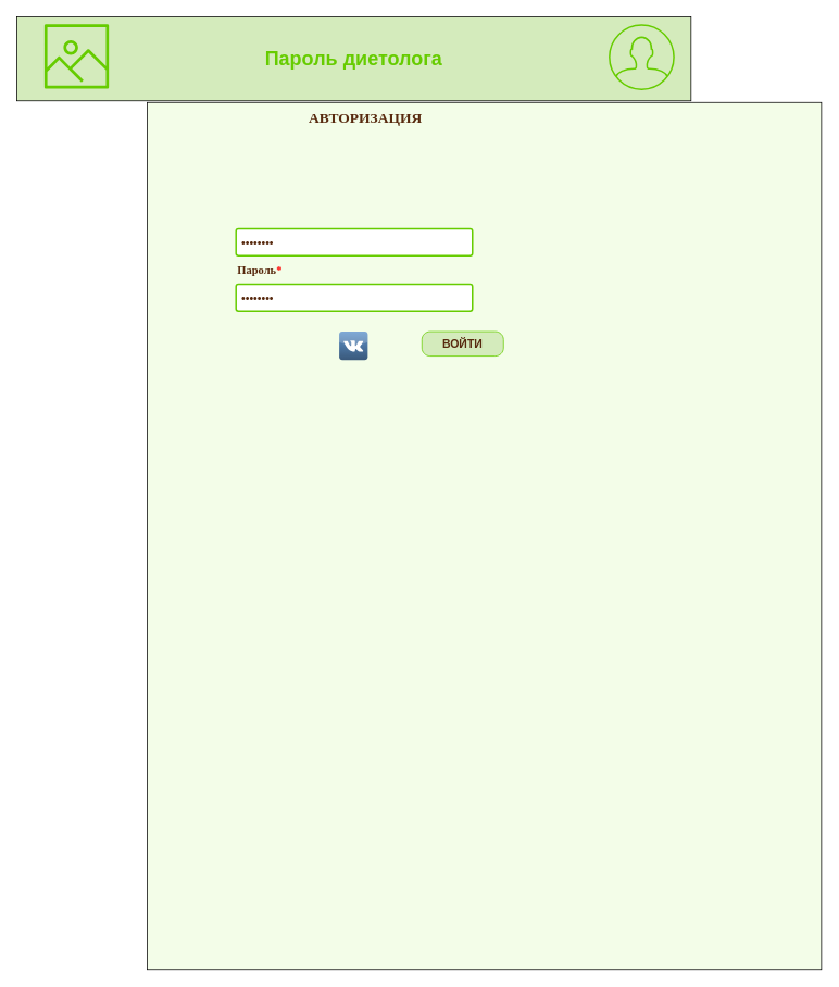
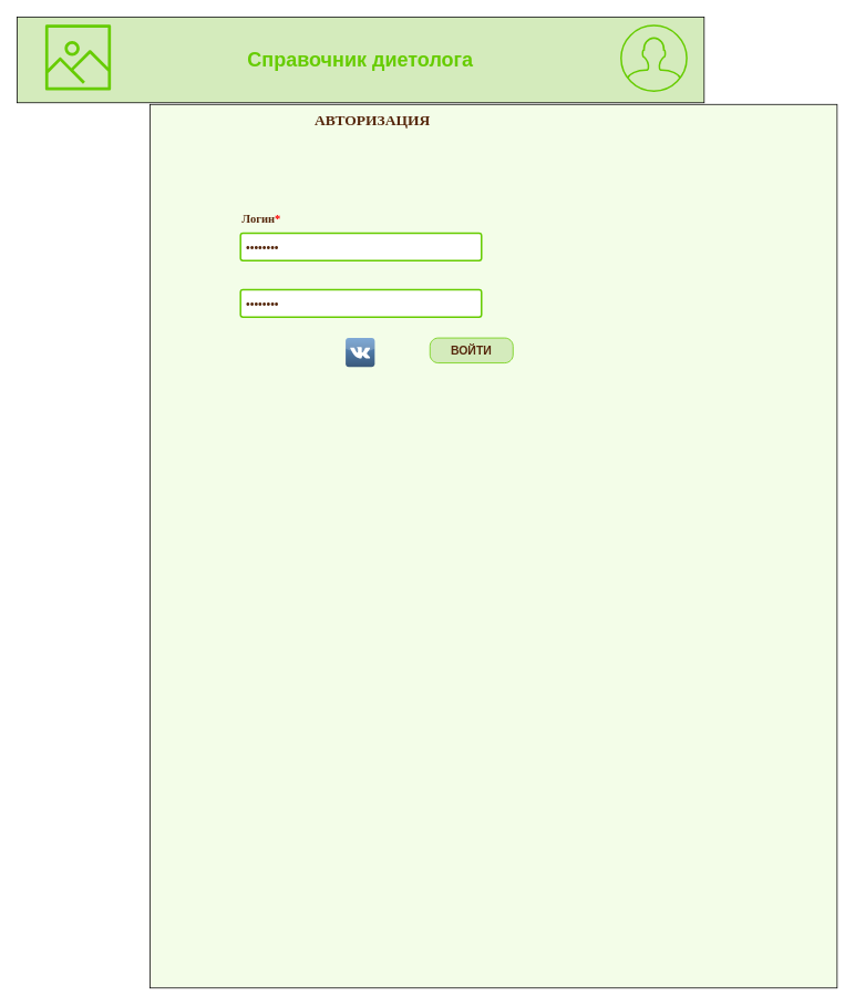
  <mxCell id="0" />
  <mxCell id="1" parent="0" />
- <mxCell id="2" value="&lt;h1&gt;&lt;font color=&quot;#66cc00&quot;&gt;Пароль диетолога&lt;/font&gt;&lt;/h1&gt;" style="rounded=0;whiteSpace=wrap;html=1;fillColor=#D4EBBC;" parent="1" vertex="1"><mxGeometry width="827" height="103" as="geometry" x="20" y="20" /></mxCell>
+ <mxCell id="2" value="&lt;h1&gt;&lt;font color=&quot;#66cc00&quot;&gt;Справочник диетолога&lt;/font&gt;&lt;/h1&gt;" style="rounded=0;whiteSpace=wrap;html=1;fillColor=#D4EBBC;" parent="1" vertex="1"><mxGeometry width="827" height="103" as="geometry" x="20" y="20" /></mxCell>
  <mxCell id="3" value="" style="rounded=0;whiteSpace=wrap;html=1;fillColor=#F3FDE8;" parent="1" vertex="1"><mxGeometry x="180" y="125" width="827" height="1063" as="geometry" /></mxCell>
  <mxCell id="4" value="" style="sketch=0;outlineConnect=0;fontColor=#232F3E;gradientColor=none;fillColor=#66CC00;strokeColor=none;dashed=0;verticalLabelPosition=bottom;verticalAlign=top;align=center;html=1;fontSize=12;fontStyle=0;aspect=fixed;pointerEvents=1;shape=mxgraph.aws4.container_registry_image;" parent="1" vertex="1"><mxGeometry x="54" y="29" width="79" height="79" as="geometry" /></mxCell>
  <mxCell id="5" value="&lt;h2&gt;&lt;font face=&quot;Georgia&quot; color=&quot;#57290e&quot;&gt;АВТОРИЗАЦИЯ&lt;/font&gt;&lt;/h2&gt;" style="text;html=1;align=center;verticalAlign=middle;whiteSpace=wrap;rounded=0;" parent="1" vertex="1"><mxGeometry x="372" y="129" width="152" height="30" as="geometry" /></mxCell>
- <mxCell id="6" value="&lt;sup style=&quot;font-size: 14px;&quot;&gt;&lt;font face=&quot;Georgia&quot;&gt;&lt;span style=&quot;&quot;&gt;&lt;font style=&quot;font-size: 14px;&quot; color=&quot;#57290e&quot;&gt;Пароль&lt;/font&gt;&lt;/span&gt;&lt;font style=&quot;font-size: 14px;&quot; color=&quot;#ff0000&quot;&gt;*&lt;/font&gt;&lt;/font&gt;&lt;/sup&gt;" style="fillColor=none;strokeColor=none;html=1;fontSize=11;fontStyle=0;align=left;fontColor=#596780;fontStyle=1;fontSize=11" parent="1" vertex="1"><mxGeometry x="289" y="323" width="240" height="20" as="geometry" /></mxCell>
  <mxCell id="7" value="&lt;font style=&quot;font-size: 14px;&quot; color=&quot;#57290e&quot;&gt;••••••••&lt;/font&gt;" style="rounded=1;arcSize=9;align=left;spacingLeft=5;strokeColor=#66CC00;html=1;strokeWidth=2;fontSize=12" parent="1" vertex="1"><mxGeometry x="289" y="348" width="290" height="33" as="geometry" /></mxCell>
+ <mxCell id="8" value="&lt;sup style=&quot;font-size: 14px;&quot;&gt;&lt;font face=&quot;Georgia&quot;&gt;&lt;font style=&quot;font-size: 14px;&quot; color=&quot;#57290e&quot;&gt;Логин&lt;/font&gt;&lt;font style=&quot;font-size: 14px;&quot; color=&quot;#ff0000&quot;&gt;*&lt;/font&gt;&lt;/font&gt;&lt;/sup&gt;" style="fillColor=none;strokeColor=none;html=1;fontSize=11;fontStyle=0;align=left;fontColor=#596780;fontStyle=1;fontSize=11" parent="1" vertex="1"><mxGeometry x="289" y="255" width="240" height="20" as="geometry" /></mxCell>
  <mxCell id="9" value="&lt;font style=&quot;font-size: 14px;&quot; color=&quot;#57290e&quot;&gt;••••••••&lt;/font&gt;" style="rounded=1;arcSize=9;align=left;spacingLeft=5;strokeColor=#66CC00;html=1;strokeWidth=2;fontSize=12" parent="1" vertex="1"><mxGeometry x="289" y="280" width="290" height="33" as="geometry" /></mxCell>
  <mxCell id="10" value="&lt;font style=&quot;font-size: 14px;&quot;&gt;ВОЙТИ&lt;/font&gt;" style="strokeWidth=1;shadow=0;dashed=0;align=center;html=1;shape=mxgraph.mockup.buttons.button;strokeColor=#66CC00;fontColor=#57290E;mainText=;buttonStyle=round;fontSize=17;fontStyle=1;fillColor=#D4EBBC;whiteSpace=wrap;" parent="1" vertex="1"><mxGeometry x="517" y="406" width="100" height="30" as="geometry" /></mxCell>
  <mxCell id="11" value="" style="dashed=0;outlineConnect=0;html=1;align=center;labelPosition=center;verticalLabelPosition=bottom;verticalAlign=top;shape=mxgraph.webicons.vkontakte;fillColor=#5F94CC;gradientColor=#39587A" parent="1" vertex="1"><mxGeometry x="415.5" y="406" width="35" height="35" as="geometry" /></mxCell>
  <mxCell id="12" value="" style="html=1;verticalLabelPosition=bottom;align=center;labelBackgroundColor=#ffffff;verticalAlign=top;strokeWidth=2;strokeColor=#66CC00;shadow=0;dashed=0;shape=mxgraph.ios7.icons.user;aspect=fixed;fillColor=none;" parent="1" vertex="1"><mxGeometry x="747" y="30" width="79" height="79" as="geometry" /></mxCell>
